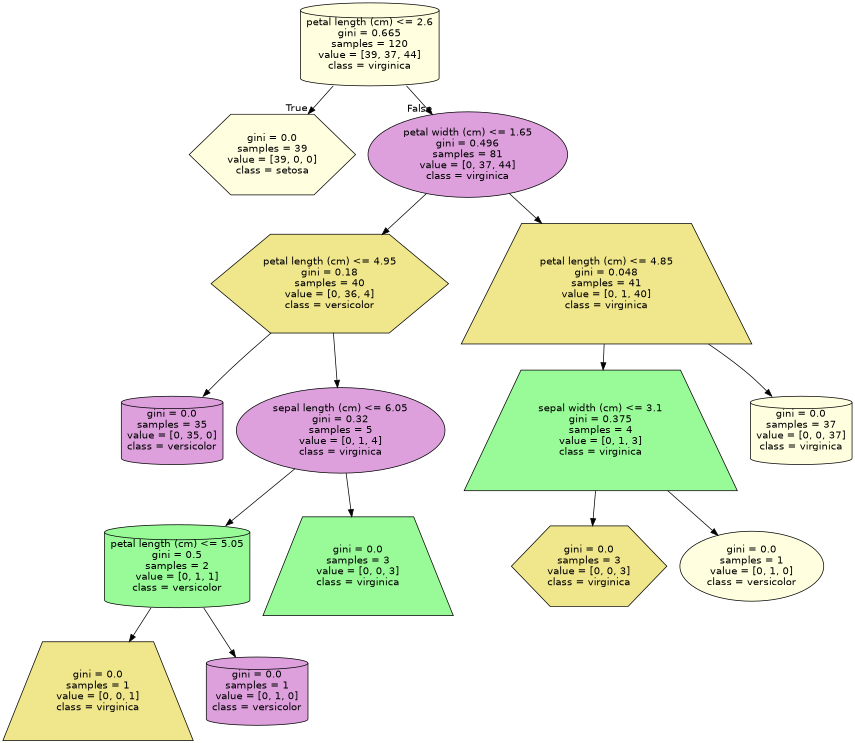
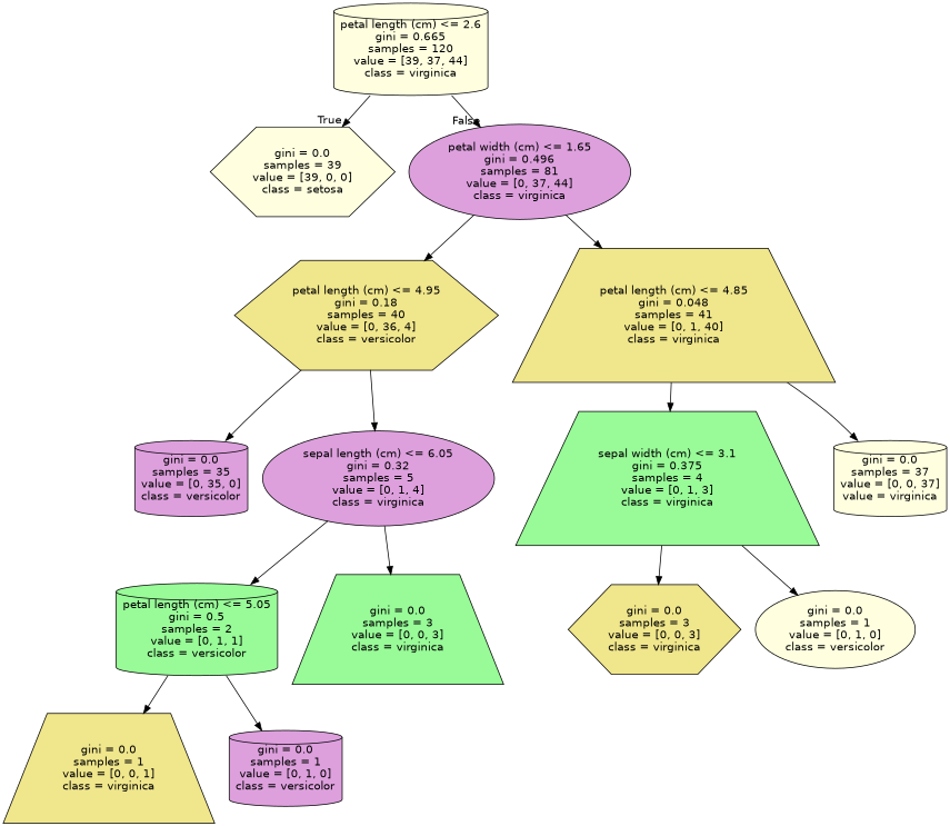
  digraph {
    node [color=black fillcolor=lightyellow fontname=helvetica shape=cylinder style=filled]
    edge [fontname=helvetica]
    n1 [label="petal length (cm) <= 2.6\ngini = 0.665\nsamples = 120\nvalue = [39, 37, 44]\nclass = virginica"]
    n2 [label="gini = 0.0\nsamples = 39\nvalue = [39, 0, 0]\nclass = setosa" shape=hexagon]
    n3 [fillcolor=plum label="petal width (cm) <= 1.65\ngini = 0.496\nsamples = 81\nvalue = [0, 37, 44]\nclass = virginica" shape=ellipse]
    n4 [fillcolor=khaki label="petal length (cm) <= 4.95\ngini = 0.18\nsamples = 40\nvalue = [0, 36, 4]\nclass = versicolor" shape=hexagon]
    n5 [fillcolor=khaki label="petal length (cm) <= 4.85\ngini = 0.048\nsamples = 41\nvalue = [0, 1, 40]\nclass = virginica" shape=trapezium]
    n6 [fillcolor=plum label="gini = 0.0\nsamples = 35\nvalue = [0, 35, 0]\nclass = versicolor"]
    n7 [fillcolor=plum label="sepal length (cm) <= 6.05\ngini = 0.32\nsamples = 5\nvalue = [0, 1, 4]\nclass = virginica" shape=ellipse]
    n8 [fillcolor=palegreen label="petal length (cm) <= 5.05\ngini = 0.5\nsamples = 2\nvalue = [0, 1, 1]\nclass = versicolor"]
    n9 [fillcolor=palegreen label="gini = 0.0\nsamples = 3\nvalue = [0, 0, 3]\nclass = virginica" shape=trapezium]
    n10 [fillcolor=khaki label="gini = 0.0\nsamples = 1\nvalue = [0, 0, 1]\nclass = virginica" shape=trapezium]
    n11 [fillcolor=plum label="gini = 0.0\nsamples = 1\nvalue = [0, 1, 0]\nclass = versicolor"]
    n12 [fillcolor=palegreen label="sepal width (cm) <= 3.1\ngini = 0.375\nsamples = 4\nvalue = [0, 1, 3]\nclass = virginica" shape=trapezium]
-   n13 [label="gini = 0.0\nsamples = 37\nvalue = [0, 0, 37]\nclass = virginica"]
+   n13 [label="gini = 0.0\nsamples = 37\nvalue = [0, 0, 37]\nvalue = virginica"]
    n14 [fillcolor=khaki label="gini = 0.0\nsamples = 3\nvalue = [0, 0, 3]\nclass = virginica" shape=hexagon]
    n15 [label="gini = 0.0\nsamples = 1\nvalue = [0, 1, 0]\nclass = versicolor" shape=ellipse]
    n1 -> n2 [headlabel=True labelangle=45 labeldistance=2.5]
    n1 -> n3 [headlabel=False labelangle=-45 labeldistance=2.5]
    n3 -> n4
    n3 -> n5
    n4 -> n6
    n4 -> n7
    n5 -> n12
    n5 -> n13
    n7 -> n8
    n7 -> n9
    n8 -> n10
    n8 -> n11
    n12 -> n14
    n12 -> n15
  }
